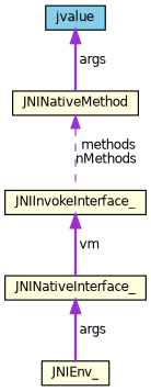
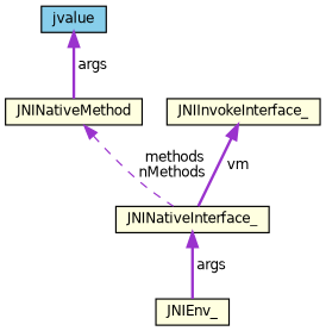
  digraph {
    node [color=black fillcolor=lightyellow fontname=Helvetica fontsize=10 shape=record style=filled]
    edge [color=darkorchid3 dir=back fontname=Helvetica fontsize=10 labelfontname=Helvetica labelfontsize=10 style=bold]
    n1 [fontcolor=black height=0.2 label=JNIEnv_ width=0.4]
    n2 [height=0.2 label=JNINativeInterface_ width=0.4]
    n3 [fillcolor=skyblue height=0.2 label=jvalue width=0.4]
    n4 [height=0.2 label=JNINativeMethod width=0.4]
    n5 [height=0.2 label=JNIInvokeInterface_ width=0.4]
    n2 -> n1 [label=" args"]
    n3 -> n4 [label=" args"]
-   n4 -> n5 [label=" methods\nnMethods" style=dashed]
+   n4 -> n2 [label=" methods\nnMethods" style=dashed]
    n5 -> n2 [label=" vm"]
  }
